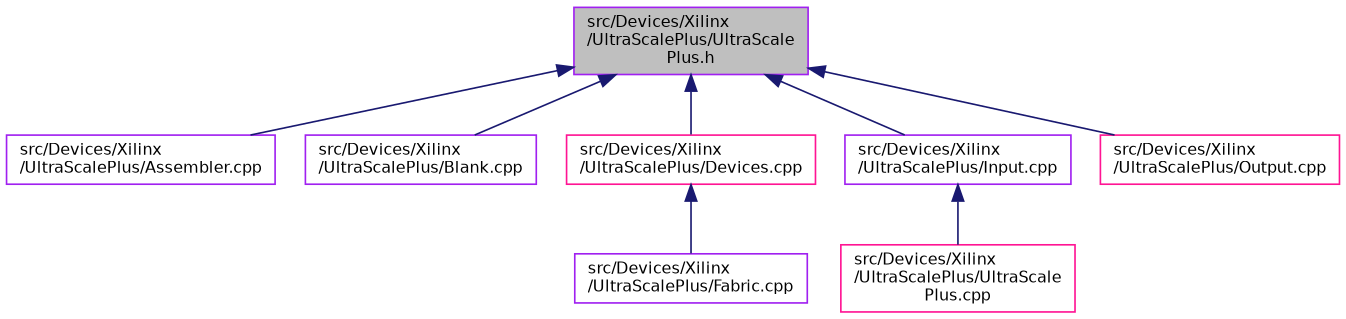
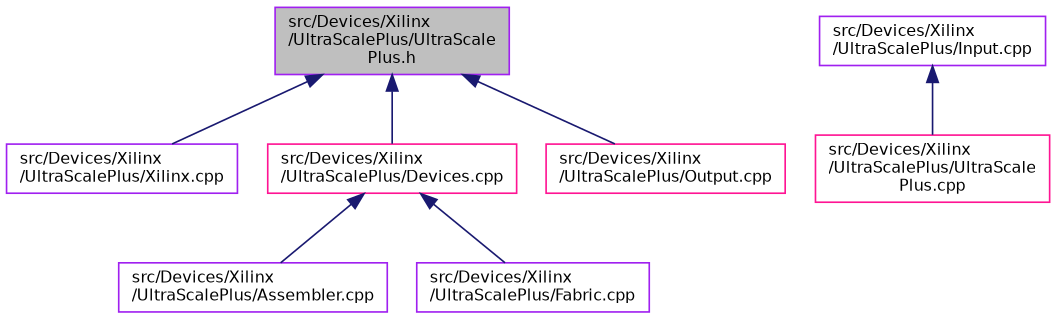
  digraph {
    node [color=purple fillcolor=white fontname=Helvetica fontsize=10 shape=record style=filled]
    edge [color=midnightblue dir=back fontname=Helvetica fontsize=10 labelfontname=Helvetica labelfontsize=10 style=solid]
    n1 [fillcolor=grey75 fontcolor=black height=0.2 label="src/Devices/Xilinx\l/UltraScalePlus/UltraScale\lPlus.h" width=0.4]
    n2 [height=0.2 label="src/Devices/Xilinx\l/UltraScalePlus/Assembler.cpp" width=0.4]
-   n3 [height=0.2 label="src/Devices/Xilinx\l/UltraScalePlus/Blank.cpp" width=0.4]
+   n3 [height=0.2 label="src/Devices/Xilinx\l/UltraScalePlus/Xilinx.cpp" width=0.4]
    n4 [color=deeppink height=0.2 label="src/Devices/Xilinx\l/UltraScalePlus/Devices.cpp" width=0.4]
    n5 [height=0.2 label="src/Devices/Xilinx\l/UltraScalePlus/Input.cpp" width=0.4]
    n6 [color=deeppink height=0.2 label="src/Devices/Xilinx\l/UltraScalePlus/Output.cpp" width=0.4]
    n7 [height=0.2 label="src/Devices/Xilinx\l/UltraScalePlus/Fabric.cpp" width=0.4]
    n8 [color=deeppink height=0.2 label="src/Devices/Xilinx\l/UltraScalePlus/UltraScale\lPlus.cpp" width=0.4]
-   n1 -> n2
+   n4 -> n2
    n1 -> n3
    n1 -> n4
-   n1 -> n5
    n1 -> n6
    n4 -> n7
    n5 -> n8
  }
